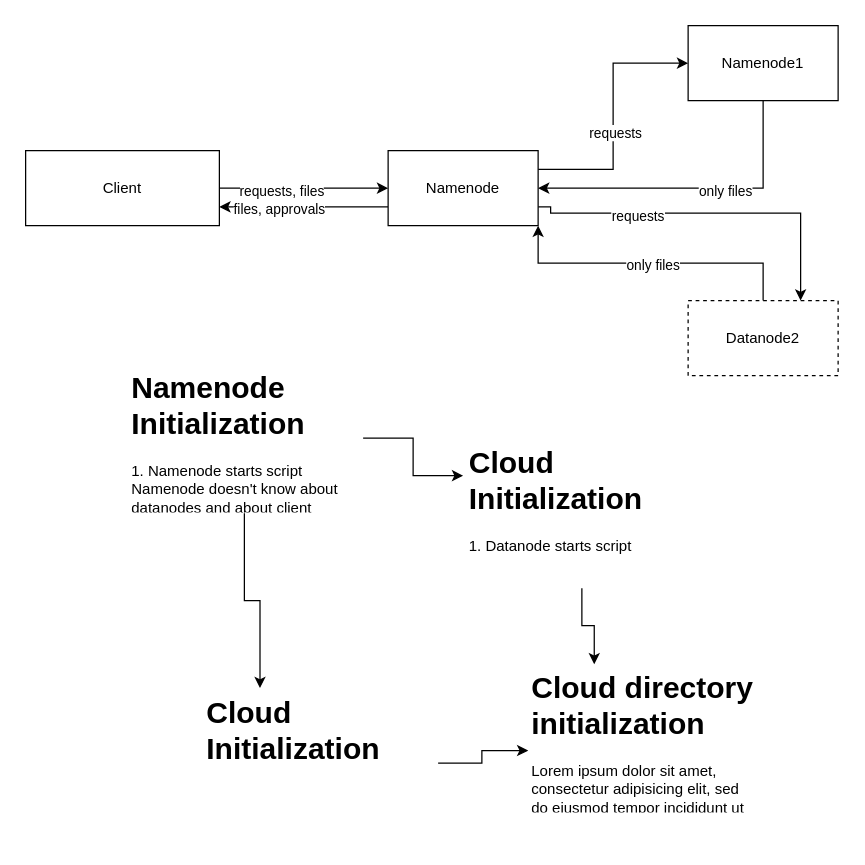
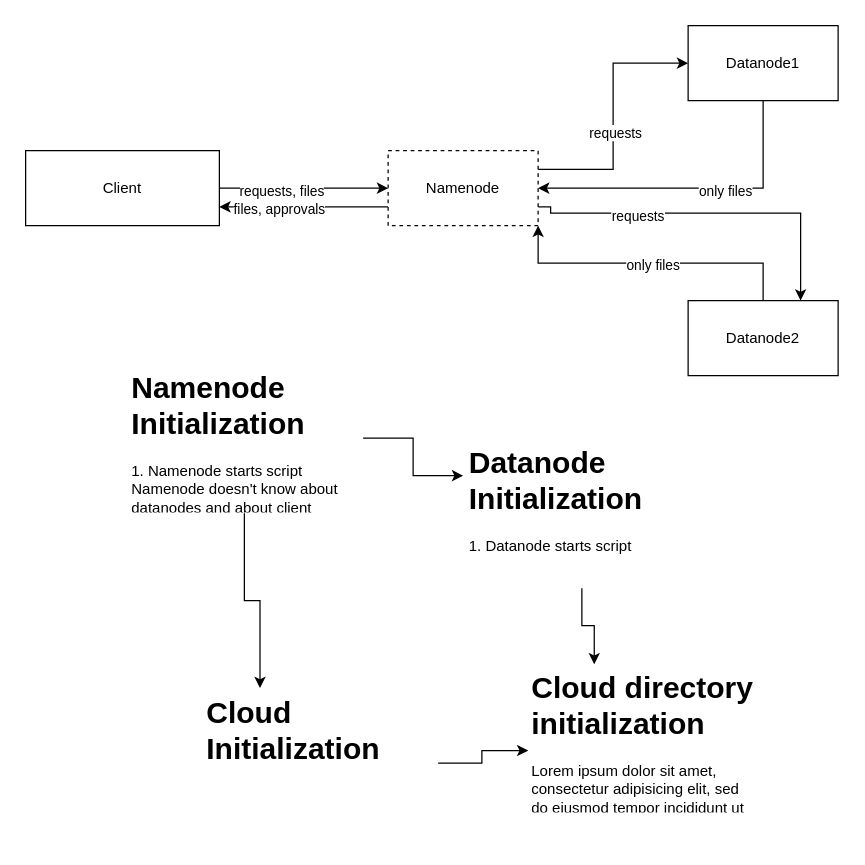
  <mxCell id="0" />
  <mxCell id="1" parent="0" />
  <mxCell id="2" style="edgeStyle=orthogonalEdgeStyle;rounded=0;orthogonalLoop=1;jettySize=auto;html=1;exitX=1;exitY=0.5;exitDx=0;exitDy=0;" edge="1" parent="1" source="4" target="11"><mxGeometry relative="1" as="geometry" /></mxCell>
  <mxCell id="3" value="requests, files" style="edgeLabel;html=1;align=center;verticalAlign=middle;resizable=0;points=[];" vertex="1" connectable="0" parent="2"><mxGeometry x="-0.278" y="-2" relative="1" as="geometry"><mxPoint as="offset" /></mxGeometry></mxCell>
  <mxCell id="4" value="Client" style="rounded=0;whiteSpace=wrap;html=1;" vertex="1" parent="1"><mxGeometry x="20" y="120" width="155" height="60" as="geometry" /></mxCell>
  <mxCell id="5" style="edgeStyle=orthogonalEdgeStyle;rounded=0;orthogonalLoop=1;jettySize=auto;html=1;exitX=0;exitY=0.75;exitDx=0;exitDy=0;entryX=1;entryY=0.75;entryDx=0;entryDy=0;" edge="1" parent="1" source="11" target="4"><mxGeometry relative="1" as="geometry" /></mxCell>
  <mxCell id="6" value="files, approvals" style="edgeLabel;html=1;align=center;verticalAlign=middle;resizable=0;points=[];" vertex="1" connectable="0" parent="5"><mxGeometry x="0.3" y="1" relative="1" as="geometry"><mxPoint as="offset" /></mxGeometry></mxCell>
  <mxCell id="7" style="edgeStyle=orthogonalEdgeStyle;rounded=0;orthogonalLoop=1;jettySize=auto;html=1;exitX=1;exitY=0.25;exitDx=0;exitDy=0;entryX=0;entryY=0.5;entryDx=0;entryDy=0;" edge="1" parent="1" source="11" target="14"><mxGeometry relative="1" as="geometry" /></mxCell>
  <mxCell id="8" value="requests" style="edgeLabel;html=1;align=center;verticalAlign=middle;resizable=0;points=[];" vertex="1" connectable="0" parent="7"><mxGeometry x="-0.118" y="-1" relative="1" as="geometry"><mxPoint as="offset" /></mxGeometry></mxCell>
  <mxCell id="9" style="edgeStyle=orthogonalEdgeStyle;rounded=0;orthogonalLoop=1;jettySize=auto;html=1;exitX=1;exitY=0.75;exitDx=0;exitDy=0;entryX=0.75;entryY=0;entryDx=0;entryDy=0;" edge="1" parent="1" source="11" target="17"><mxGeometry relative="1" as="geometry"><Array as="points"><mxPoint x="440" y="170" /><mxPoint x="640" y="170" /></Array></mxGeometry></mxCell>
  <mxCell id="10" value="requests" style="edgeLabel;html=1;align=center;verticalAlign=middle;resizable=0;points=[];" vertex="1" connectable="0" parent="9"><mxGeometry x="-0.411" y="-2" relative="1" as="geometry"><mxPoint as="offset" /></mxGeometry></mxCell>
- <mxCell id="11" value="Namenode" style="rounded=0;whiteSpace=wrap;html=1;" vertex="1" parent="1"><mxGeometry x="310" y="120" width="120" height="60" as="geometry" /></mxCell>
+ <mxCell id="11" value="Namenode" style="rounded=0;whiteSpace=wrap;html=1;dashed=1;" vertex="1" parent="1"><mxGeometry x="310" y="120" width="120" height="60" as="geometry" /></mxCell>
  <mxCell id="12" style="edgeStyle=orthogonalEdgeStyle;rounded=0;orthogonalLoop=1;jettySize=auto;html=1;exitX=0.5;exitY=1;exitDx=0;exitDy=0;entryX=1;entryY=0.5;entryDx=0;entryDy=0;" edge="1" parent="1" source="14" target="11"><mxGeometry relative="1" as="geometry" /></mxCell>
  <mxCell id="13" value="only files" style="edgeLabel;html=1;align=center;verticalAlign=middle;resizable=0;points=[];" vertex="1" connectable="0" parent="12"><mxGeometry x="-0.417" y="-28" relative="1" as="geometry"><mxPoint x="-28" y="30" as="offset" /></mxGeometry></mxCell>
- <mxCell id="14" value="Namenode1" style="rounded=0;whiteSpace=wrap;html=1;" vertex="1" parent="1"><mxGeometry x="550" y="20" width="120" height="60" as="geometry" /></mxCell>
+ <mxCell id="14" value="Datanode1" style="rounded=0;whiteSpace=wrap;html=1;" vertex="1" parent="1"><mxGeometry x="550" y="20" width="120" height="60" as="geometry" /></mxCell>
  <mxCell id="15" style="edgeStyle=orthogonalEdgeStyle;rounded=0;orthogonalLoop=1;jettySize=auto;html=1;exitX=0.5;exitY=0;exitDx=0;exitDy=0;entryX=1;entryY=1;entryDx=0;entryDy=0;" edge="1" parent="1" source="17" target="11"><mxGeometry relative="1" as="geometry" /></mxCell>
  <mxCell id="16" value="only files" style="edgeLabel;html=1;align=center;verticalAlign=middle;resizable=0;points=[];" vertex="1" connectable="0" parent="15"><mxGeometry x="-0.009" y="1" relative="1" as="geometry"><mxPoint as="offset" /></mxGeometry></mxCell>
- <mxCell id="17" value="Datanode2" style="rounded=0;whiteSpace=wrap;html=1;dashed=1;" vertex="1" parent="1"><mxGeometry x="550" y="240" width="120" height="60" as="geometry" /></mxCell>
+ <mxCell id="17" value="Datanode2" style="rounded=0;whiteSpace=wrap;html=1;" vertex="1" parent="1"><mxGeometry x="550" y="240" width="120" height="60" as="geometry" /></mxCell>
  <mxCell id="18" style="edgeStyle=orthogonalEdgeStyle;rounded=0;orthogonalLoop=1;jettySize=auto;html=1;entryX=0;entryY=0.25;entryDx=0;entryDy=0;" edge="1" parent="1" source="20" target="22"><mxGeometry relative="1" as="geometry" /></mxCell>
  <mxCell id="19" style="edgeStyle=orthogonalEdgeStyle;rounded=0;orthogonalLoop=1;jettySize=auto;html=1;entryX=0.25;entryY=0;entryDx=0;entryDy=0;" edge="1" parent="1" source="20" target="24"><mxGeometry relative="1" as="geometry" /></mxCell>
  <mxCell id="20" value="&lt;h1&gt;Namenode Initialization&lt;/h1&gt;&lt;div&gt;1. Namenode starts script&lt;/div&gt;&lt;div&gt;Namenode doesn't know about datanodes and about client&lt;/div&gt;" style="text;html=1;strokeColor=none;fillColor=none;spacing=5;spacingTop=-20;whiteSpace=wrap;overflow=hidden;rounded=0;" vertex="1" parent="1"><mxGeometry x="100" y="290" width="190" height="120" as="geometry" /></mxCell>
  <mxCell id="21" style="edgeStyle=orthogonalEdgeStyle;rounded=0;orthogonalLoop=1;jettySize=auto;html=1;entryX=0.289;entryY=0.008;entryDx=0;entryDy=0;entryPerimeter=0;" edge="1" parent="1" source="22" target="25"><mxGeometry relative="1" as="geometry" /></mxCell>
- <mxCell id="22" value="&lt;h1&gt;Cloud Initialization&lt;/h1&gt;&lt;p&gt;1. Datanode starts script&lt;/p&gt;&lt;p&gt;&lt;br&gt;&lt;/p&gt;" style="text;html=1;strokeColor=none;fillColor=none;spacing=5;spacingTop=-20;whiteSpace=wrap;overflow=hidden;rounded=0;" vertex="1" parent="1"><mxGeometry x="370" y="350" width="190" height="120" as="geometry" /></mxCell>
+ <mxCell id="22" value="&lt;h1&gt;Datanode Initialization&lt;/h1&gt;&lt;p&gt;1. Datanode starts script&lt;/p&gt;&lt;p&gt;&lt;br&gt;&lt;/p&gt;" style="text;html=1;strokeColor=none;fillColor=none;spacing=5;spacingTop=-20;whiteSpace=wrap;overflow=hidden;rounded=0;" vertex="1" parent="1"><mxGeometry x="370" y="350" width="190" height="120" as="geometry" /></mxCell>
  <mxCell id="23" style="edgeStyle=orthogonalEdgeStyle;rounded=0;orthogonalLoop=1;jettySize=auto;html=1;entryX=0.011;entryY=0.583;entryDx=0;entryDy=0;entryPerimeter=0;" edge="1" parent="1" source="24" target="25"><mxGeometry relative="1" as="geometry" /></mxCell>
  <mxCell id="24" value="&lt;h1&gt;Cloud Initialization&lt;/h1&gt;&lt;div&gt;&lt;br&gt;&lt;/div&gt;" style="text;html=1;strokeColor=none;fillColor=none;spacing=5;spacingTop=-20;whiteSpace=wrap;overflow=hidden;rounded=0;" vertex="1" parent="1"><mxGeometry x="160" y="550" width="190" height="120" as="geometry" /></mxCell>
  <mxCell id="25" value="&lt;h1&gt;Cloud directory initialization&lt;/h1&gt;&lt;p&gt;Lorem ipsum dolor sit amet, consectetur adipisicing elit, sed do eiusmod tempor incididunt ut labore et dolore magna aliqua.&lt;/p&gt;" style="text;html=1;strokeColor=none;fillColor=none;spacing=5;spacingTop=-20;whiteSpace=wrap;overflow=hidden;rounded=0;" vertex="1" parent="1"><mxGeometry x="420" y="530" width="190" height="120" as="geometry" /></mxCell>
